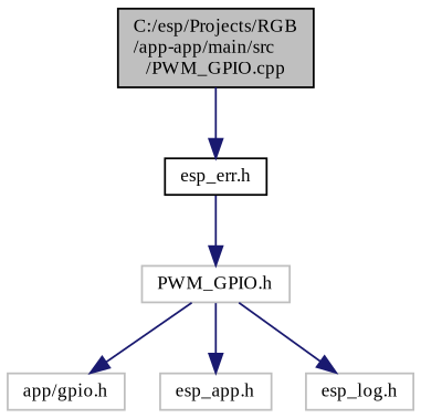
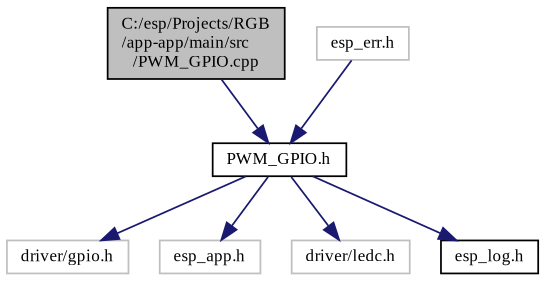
  digraph {
    fontname="Liberation Serif"
    node [color=grey75 fillcolor=white fontname="Liberation Serif" fontsize=10 shape=record style=filled]
    edge [color=midnightblue fontname="Liberation Serif" fontsize=10 labelfontname=Helvetica labelfontsize=10 style=solid]
    n1 [color=black fillcolor=grey75 fontcolor=black height=0.2 label="C:/esp/Projects/RGB\l/app-app/main/src\l/PWM_GPIO.cpp" width=0.4]
-   n2 [height=0.2 label="PWM_GPIO.h" width=0.4]
-   n3 [height=0.2 label="app/gpio.h" width=0.4]
+   n2 [color=black height=0.2 label="PWM_GPIO.h" width=0.4]
+   n3 [height=0.2 label="driver/gpio.h" width=0.4]
    n4 [height=0.2 label="esp_app.h" width=0.4]
-   n6 [height=0.2 label="esp_log.h" width=0.4]
-   n7 [color=black height=0.2 label="esp_err.h" width=0.4]
-   n1 -> n7
+   n5 [height=0.2 label="driver/ledc.h" width=0.4]
+   n6 [color=black height=0.2 label="esp_log.h" width=0.4]
+   n7 [height=0.2 label="esp_err.h" width=0.4]
+   n1 -> n2
    n2 -> n3
    n2 -> n4
+   n2 -> n5
    n2 -> n6
    n7 -> n2
  }
